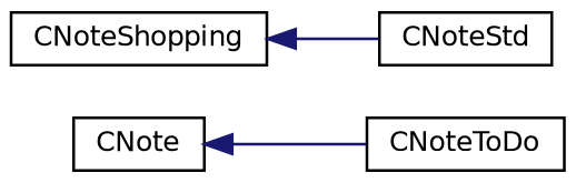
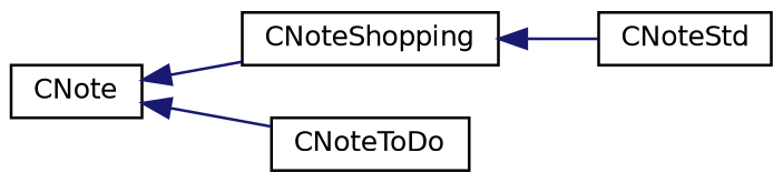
  digraph {
    rankdir=LR
    node [color=black fillcolor=white fontname=Helvetica fontsize=10 shape=record style=filled]
    edge [color=midnightblue dir=back fontname=Helvetica fontsize=10 labelfontname=Helvetica labelfontsize=10 style=solid]
    n1 [height=0.2 label=CNote width=0.4]
    n2 [height=0.2 label=CNoteShopping width=0.4]
    n3 [height=0.2 label=CNoteToDo width=0.4]
    n4 [height=0.2 label=CNoteStd width=0.4]
+   n1 -> n2
    n1 -> n3
    n2 -> n4
  }
